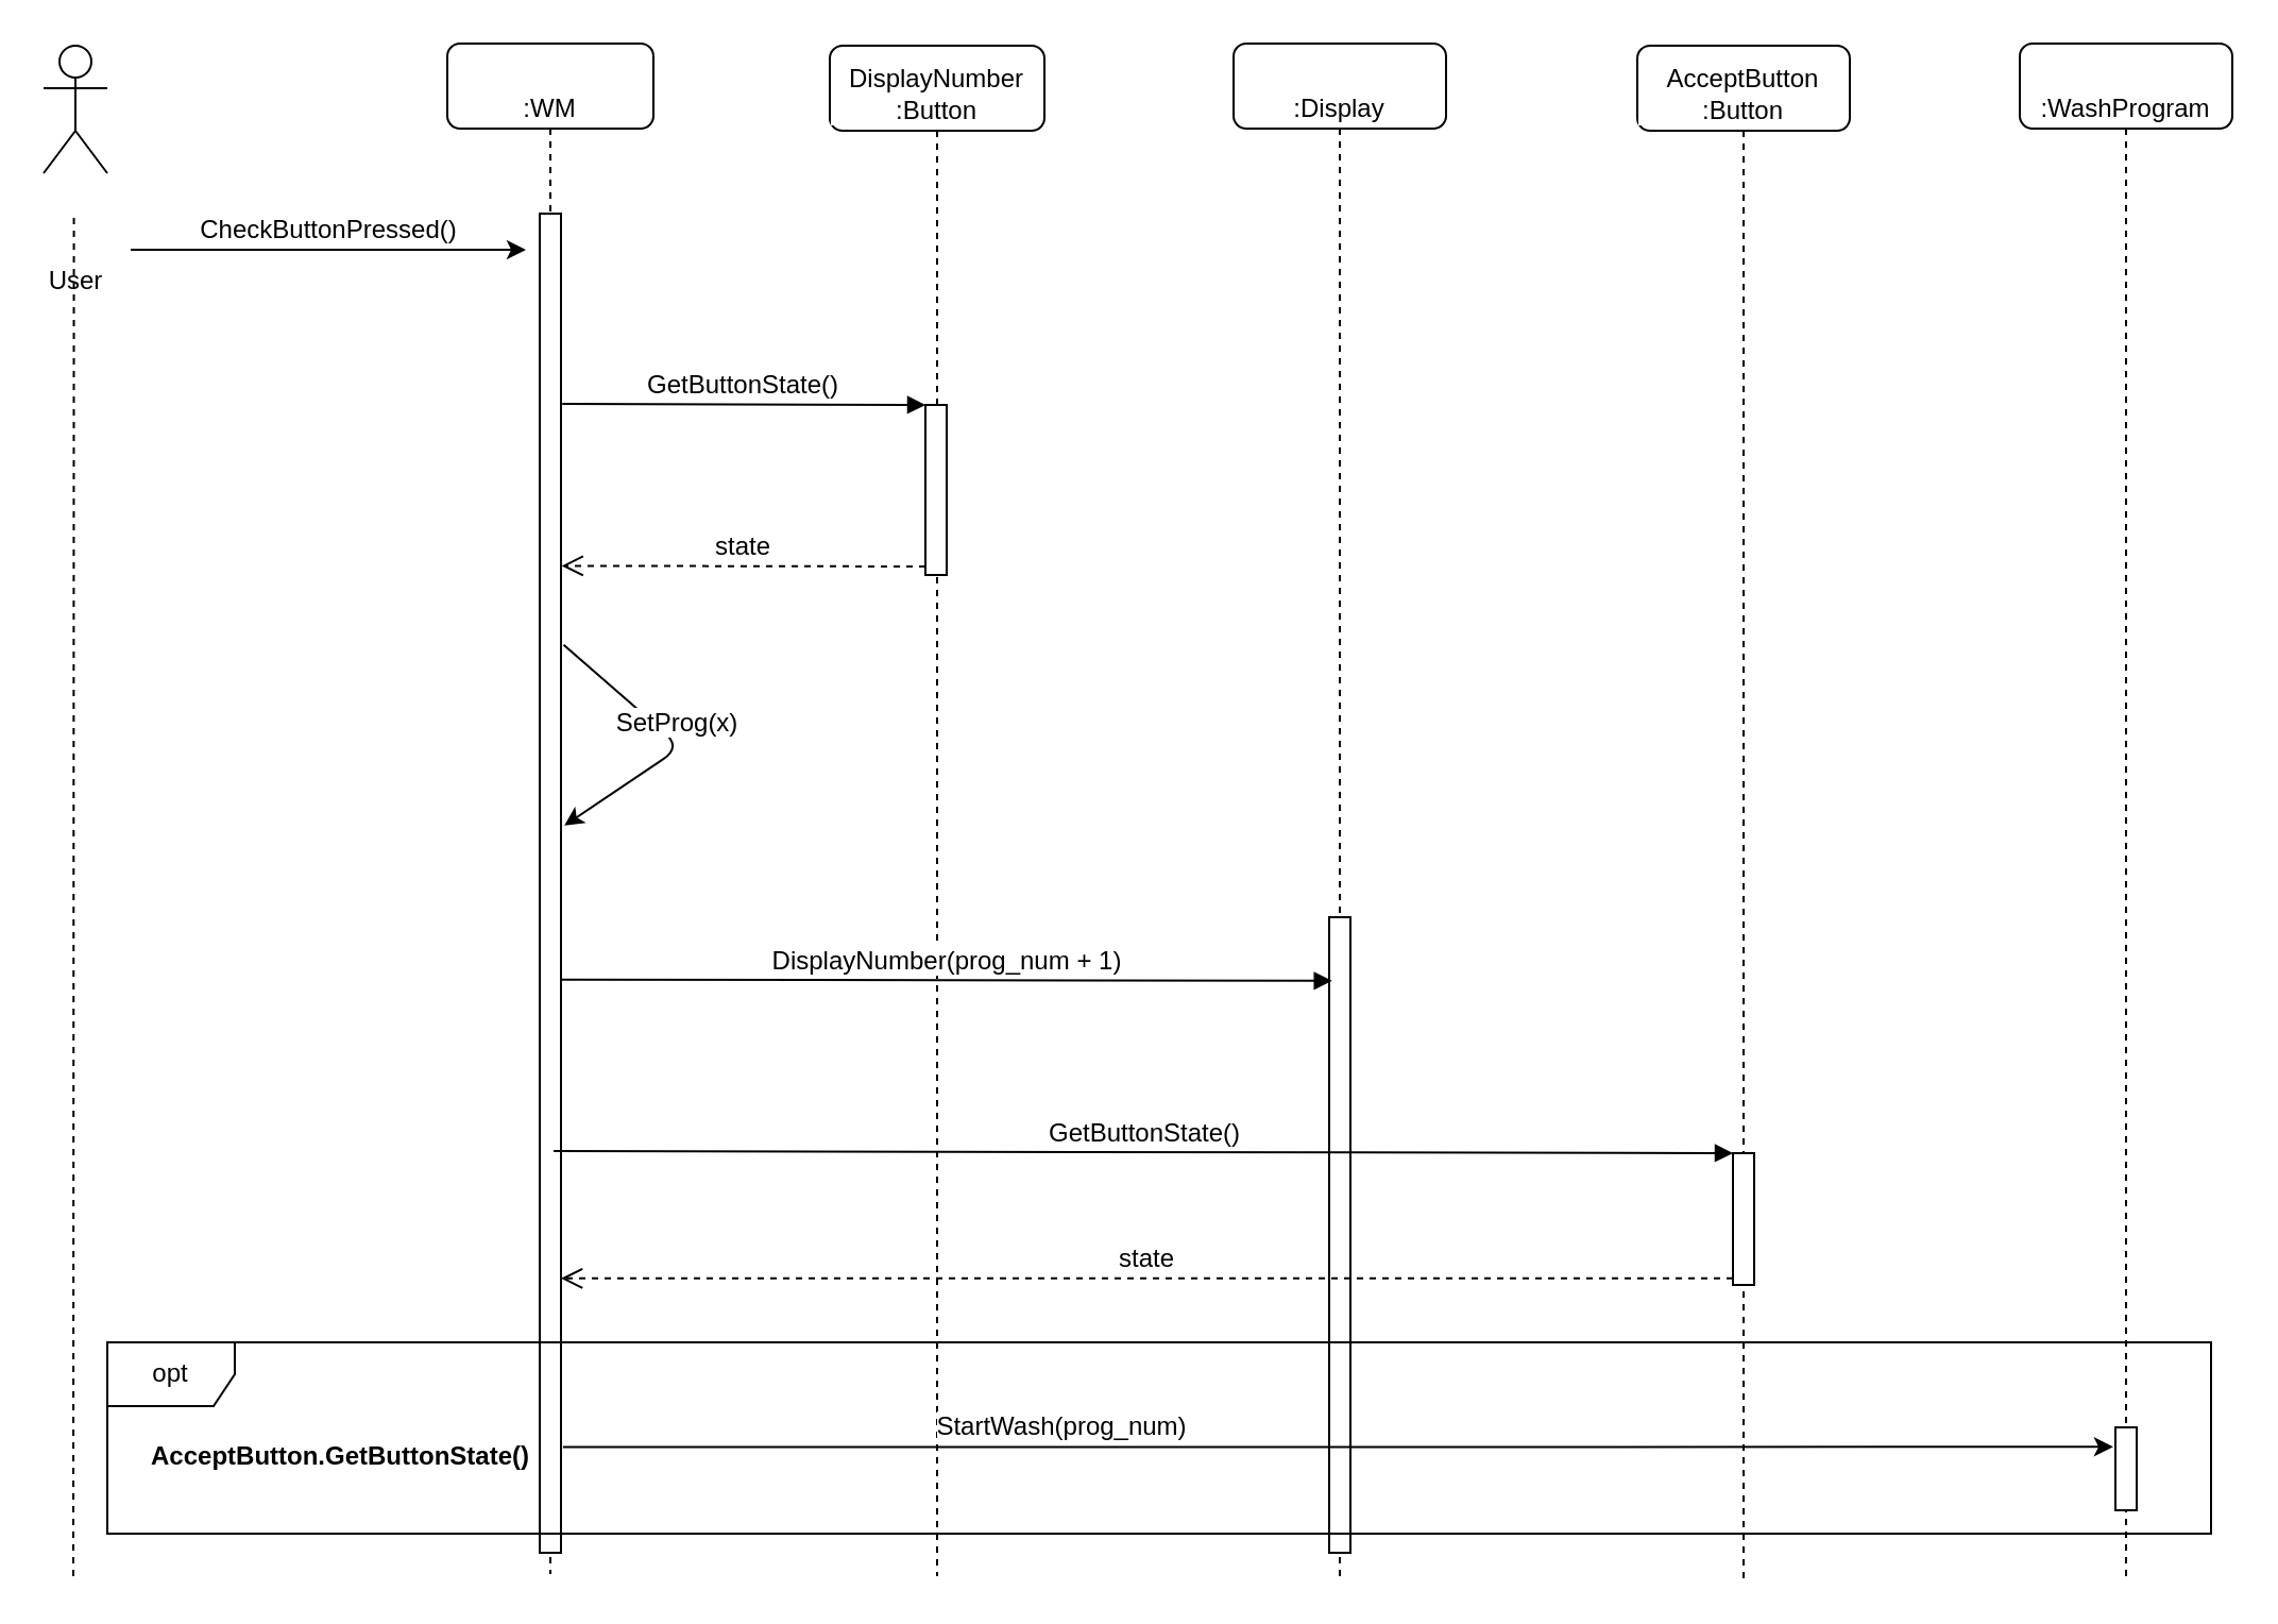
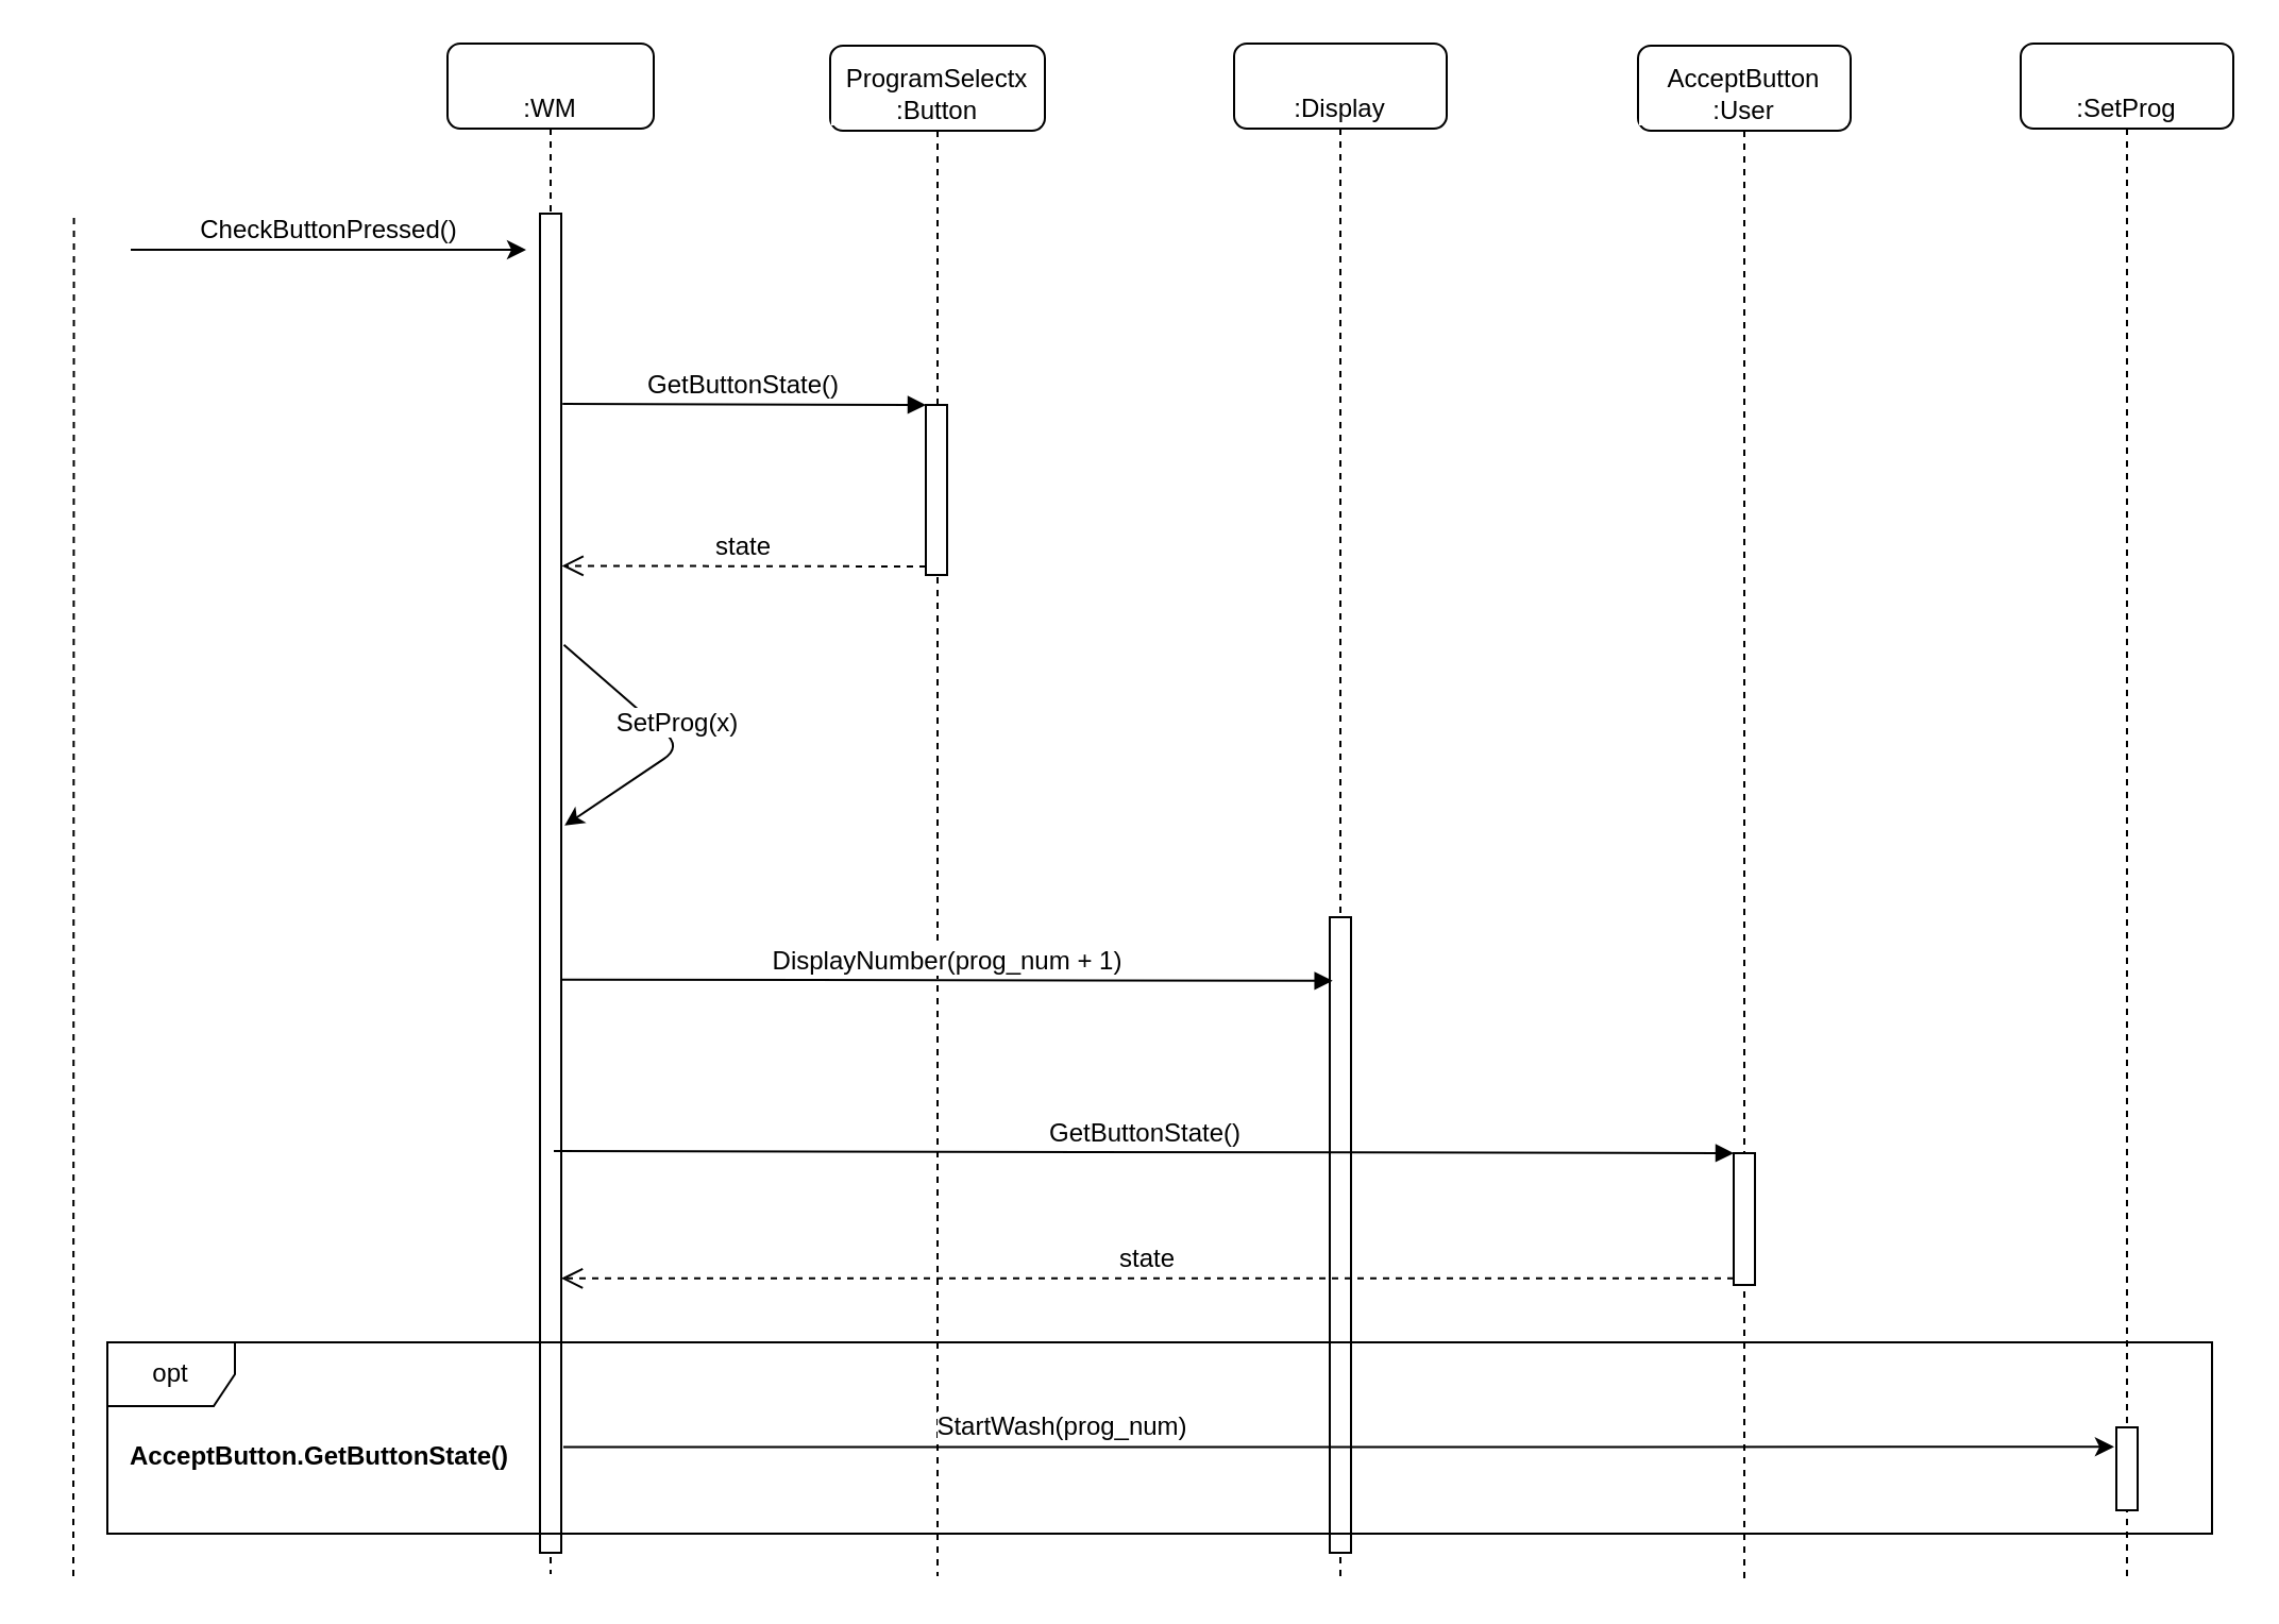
  <mxCell id="0" />
  <mxCell id="1" parent="0" />
- <mxCell id="2" value=":WashProgram" style="shape=umlLifeline;perimeter=lifelinePerimeter;whiteSpace=wrap;html=1;container=1;collapsible=0;recursiveResize=0;outlineConnect=0;rounded=1;shadow=0;comic=0;labelBackgroundColor=#ffffff;strokeColor=#000000;strokeWidth=1;fillColor=#FFFFFF;fontFamily=Helvetica;fontSize=12;fontColor=#000000;align=center;verticalAlign=bottom;" vertex="1" parent="1"><mxGeometry x="950" y="20" width="100" height="722" as="geometry" /></mxCell>
+ <mxCell id="2" value=":SetProg" style="shape=umlLifeline;perimeter=lifelinePerimeter;whiteSpace=wrap;html=1;container=1;collapsible=0;recursiveResize=0;outlineConnect=0;rounded=1;shadow=0;comic=0;labelBackgroundColor=#ffffff;strokeColor=#000000;strokeWidth=1;fillColor=#FFFFFF;fontFamily=Helvetica;fontSize=12;fontColor=#000000;align=center;verticalAlign=bottom;" vertex="1" parent="1"><mxGeometry x="950" y="20" width="100" height="722" as="geometry" /></mxCell>
  <mxCell id="3" value="" style="html=1;points=[];perimeter=orthogonalPerimeter;fontFamily=Helvetica;fontSize=12;labelBackgroundColor=#ffffff;verticalAlign=bottom;" vertex="1" parent="2"><mxGeometry x="45" y="651" width="10" height="39" as="geometry" /></mxCell>
- <mxCell id="4" value="DisplayNumber :Button" style="shape=umlLifeline;perimeter=lifelinePerimeter;whiteSpace=wrap;html=1;container=1;collapsible=0;recursiveResize=0;outlineConnect=0;rounded=1;shadow=0;comic=0;labelBackgroundColor=#ffffff;strokeColor=#000000;strokeWidth=1;fillColor=#FFFFFF;fontFamily=Helvetica;fontSize=12;fontColor=#000000;align=center;verticalAlign=bottom;" vertex="1" parent="1"><mxGeometry x="390" y="21" width="101" height="720" as="geometry" /></mxCell>
+ <mxCell id="4" value="ProgramSelectx :Button" style="shape=umlLifeline;perimeter=lifelinePerimeter;whiteSpace=wrap;html=1;container=1;collapsible=0;recursiveResize=0;outlineConnect=0;rounded=1;shadow=0;comic=0;labelBackgroundColor=#ffffff;strokeColor=#000000;strokeWidth=1;fillColor=#FFFFFF;fontFamily=Helvetica;fontSize=12;fontColor=#000000;align=center;verticalAlign=bottom;" vertex="1" parent="1"><mxGeometry x="390" y="21" width="101" height="720" as="geometry" /></mxCell>
  <mxCell id="5" value="" style="html=1;points=[];perimeter=orthogonalPerimeter;fontFamily=Helvetica;fontSize=12;labelBackgroundColor=#ffffff;verticalAlign=bottom;" vertex="1" parent="4"><mxGeometry x="45" y="169" width="10" height="80" as="geometry" /></mxCell>
- <mxCell id="6" value="AcceptButton :Button" style="shape=umlLifeline;perimeter=lifelinePerimeter;whiteSpace=wrap;html=1;container=1;collapsible=0;recursiveResize=0;outlineConnect=0;rounded=1;shadow=0;comic=0;labelBackgroundColor=#ffffff;strokeColor=#000000;strokeWidth=1;fillColor=#FFFFFF;fontFamily=Helvetica;fontSize=12;fontColor=#000000;align=center;verticalAlign=bottom;" vertex="1" parent="1"><mxGeometry x="770" y="21" width="100" height="721" as="geometry" /></mxCell>
+ <mxCell id="6" value="AcceptButton :User" style="shape=umlLifeline;perimeter=lifelinePerimeter;whiteSpace=wrap;html=1;container=1;collapsible=0;recursiveResize=0;outlineConnect=0;rounded=1;shadow=0;comic=0;labelBackgroundColor=#ffffff;strokeColor=#000000;strokeWidth=1;fillColor=#FFFFFF;fontFamily=Helvetica;fontSize=12;fontColor=#000000;align=center;verticalAlign=bottom;" vertex="1" parent="1"><mxGeometry x="770" y="21" width="100" height="721" as="geometry" /></mxCell>
  <mxCell id="7" value="" style="html=1;points=[];perimeter=orthogonalPerimeter;fontFamily=Helvetica;fontSize=12;labelBackgroundColor=#ffffff;verticalAlign=bottom;" vertex="1" parent="6"><mxGeometry x="45" y="521" width="10" height="62" as="geometry" /></mxCell>
- <mxCell id="8" value="User" style="shape=umlActor;verticalLabelPosition=bottom;labelBackgroundColor=#ffffff;verticalAlign=bottom;html=1;fontSize=12;fontFamily=Helvetica;" vertex="1" parent="1"><mxGeometry x="20" y="21" width="30" height="60" as="geometry" /></mxCell>
  <mxCell id="9" value="" style="endArrow=none;dashed=1;html=1;fontSize=12;fontFamily=Helvetica;labelBackgroundColor=#ffffff;verticalAlign=bottom;" edge="1" parent="1"><mxGeometry width="50" height="50" relative="1" as="geometry"><mxPoint x="34" y="741" as="sourcePoint" /><mxPoint x="34.29" y="101" as="targetPoint" /></mxGeometry></mxCell>
  <mxCell id="10" value=":Display" style="shape=umlLifeline;perimeter=lifelinePerimeter;whiteSpace=wrap;html=1;container=1;collapsible=0;recursiveResize=0;outlineConnect=0;rounded=1;shadow=0;comic=0;labelBackgroundColor=#ffffff;strokeColor=#000000;strokeWidth=1;fillColor=#FFFFFF;fontFamily=Helvetica;fontSize=12;fontColor=#000000;align=center;verticalAlign=bottom;" vertex="1" parent="1"><mxGeometry x="580" y="20" width="100" height="721" as="geometry" /></mxCell>
  <mxCell id="11" value="" style="html=1;points=[];perimeter=orthogonalPerimeter;fontFamily=Helvetica;fontSize=12;labelBackgroundColor=#ffffff;verticalAlign=bottom;" vertex="1" parent="10"><mxGeometry x="45" y="411" width="10" height="299" as="geometry" /></mxCell>
  <mxCell id="12" value=":WM" style="shape=umlLifeline;perimeter=lifelinePerimeter;whiteSpace=wrap;html=1;container=1;collapsible=0;recursiveResize=0;outlineConnect=0;rounded=1;shadow=0;comic=0;labelBackgroundColor=#ffffff;strokeColor=#000000;strokeWidth=1;fillColor=#FFFFFF;fontFamily=Helvetica;fontSize=12;fontColor=#000000;align=center;verticalAlign=bottom;" vertex="1" parent="1"><mxGeometry x="210" y="20" width="97" height="720" as="geometry" /></mxCell>
  <mxCell id="13" value="" style="html=1;points=[];perimeter=orthogonalPerimeter;fontFamily=Helvetica;fontSize=12;labelBackgroundColor=#ffffff;verticalAlign=bottom;" vertex="1" parent="12"><mxGeometry x="43.5" y="80" width="10" height="630" as="geometry" /></mxCell>
  <mxCell id="14" value="SetProg(x)" style="endArrow=classic;html=1;entryX=1.158;entryY=0.457;entryDx=0;entryDy=0;entryPerimeter=0;fontFamily=Helvetica;fontSize=12;labelBackgroundColor=#ffffff;verticalAlign=bottom;exitX=1.126;exitY=0.322;exitDx=0;exitDy=0;exitPerimeter=0;" edge="1" parent="12" source="13" target="13"><mxGeometry width="50" height="50" relative="1" as="geometry"><mxPoint x="100" y="281" as="sourcePoint" /><mxPoint x="50.005" y="384.364" as="targetPoint" /><Array as="points"><mxPoint x="110" y="331" /></Array></mxGeometry></mxCell>
  <mxCell id="15" value="CheckButtonPressed()" style="endArrow=classic;html=1;fontFamily=Helvetica;fontSize=12;labelBackgroundColor=#ffffff;verticalAlign=bottom;" edge="1" parent="1"><mxGeometry width="50" height="50" relative="1" as="geometry"><mxPoint x="61" y="117" as="sourcePoint" /><mxPoint x="247" y="117" as="targetPoint" /></mxGeometry></mxCell>
  <mxCell id="16" value="StartWash(prog_num)" style="edgeStyle=orthogonalEdgeStyle;rounded=0;orthogonalLoop=1;jettySize=auto;html=1;fontFamily=Helvetica;fontSize=12;labelBackgroundColor=#ffffff;verticalAlign=bottom;exitX=1.097;exitY=0.921;exitDx=0;exitDy=0;exitPerimeter=0;entryX=-0.104;entryY=0.235;entryDx=0;entryDy=0;entryPerimeter=0;" edge="1" parent="1" source="13" target="3"><mxGeometry x="-0.355" relative="1" as="geometry"><mxPoint x="310" y="681" as="sourcePoint" /><mxPoint x="980" y="681" as="targetPoint" /><Array as="points" /><mxPoint as="offset" /></mxGeometry></mxCell>
  <mxCell id="17" value="GetButtonState()" style="html=1;verticalAlign=bottom;endArrow=block;entryX=0;entryY=0;fontFamily=Helvetica;fontSize=12;labelBackgroundColor=#ffffff;" edge="1" parent="1" target="7"><mxGeometry relative="1" as="geometry"><mxPoint x="260" y="541" as="sourcePoint" /></mxGeometry></mxCell>
  <mxCell id="18" value="state" style="html=1;verticalAlign=bottom;endArrow=open;dashed=1;endSize=8;exitX=0;exitY=0.95;fontFamily=Helvetica;fontSize=12;labelBackgroundColor=#ffffff;" edge="1" parent="1" source="7" target="13"><mxGeometry relative="1" as="geometry"><mxPoint x="280" y="600" as="targetPoint" /></mxGeometry></mxCell>
  <mxCell id="19" value="GetButtonState()" style="html=1;verticalAlign=bottom;endArrow=block;entryX=0;entryY=0;fontFamily=Helvetica;fontSize=12;labelBackgroundColor=#ffffff;exitX=1.063;exitY=0.142;exitDx=0;exitDy=0;exitPerimeter=0;" edge="1" parent="1" source="13" target="5"><mxGeometry relative="1" as="geometry"><mxPoint x="290" y="190" as="sourcePoint" /></mxGeometry></mxCell>
  <mxCell id="20" value="state" style="html=1;verticalAlign=bottom;endArrow=open;dashed=1;endSize=8;exitX=0;exitY=0.95;fontFamily=Helvetica;fontSize=12;labelBackgroundColor=#ffffff;entryX=1.031;entryY=0.263;entryDx=0;entryDy=0;entryPerimeter=0;" edge="1" parent="1" source="5" target="13"><mxGeometry relative="1" as="geometry"><mxPoint x="280" y="266" as="targetPoint" /></mxGeometry></mxCell>
  <mxCell id="21" value="DisplayNumber(prog_num + 1)" style="html=1;verticalAlign=bottom;endArrow=block;fontFamily=Helvetica;fontSize=12;labelBackgroundColor=#ffffff;exitX=0.967;exitY=0.572;exitDx=0;exitDy=0;exitPerimeter=0;entryX=0.135;entryY=0.1;entryDx=0;entryDy=0;entryPerimeter=0;" edge="1" parent="1" source="13" target="11"><mxGeometry width="80" relative="1" as="geometry"><mxPoint x="290" y="461" as="sourcePoint" /><mxPoint x="611" y="461" as="targetPoint" /></mxGeometry></mxCell>
  <mxCell id="22" value="opt" style="shape=umlFrame;whiteSpace=wrap;html=1;labelBackgroundColor=#ffffff;fontFamily=Helvetica;fontSize=12;" vertex="1" parent="1"><mxGeometry x="50" y="631" width="990" height="90" as="geometry" /></mxCell>
- <mxCell id="23" value="AcceptButton.GetButtonState()" style="text;align=center;fontStyle=1;verticalAlign=middle;spacingLeft=3;spacingRight=3;strokeColor=none;rotatable=0;points=[[0,0.5],[1,0.5]];portConstraint=eastwest;labelBackgroundColor=#ffffff;fontFamily=Helvetica;fontSize=12;" vertex="1" parent="1"><mxGeometry x="120" y="671" width="80" height="26" as="geometry" /></mxCell>
+ <mxCell id="23" value="AcceptButton.GetButtonState()" style="text;align=center;fontStyle=1;verticalAlign=middle;spacingLeft=3;spacingRight=3;strokeColor=none;rotatable=0;points=[[0,0.5],[1,0.5]];portConstraint=eastwest;labelBackgroundColor=#ffffff;fontFamily=Helvetica;fontSize=12;" vertex="1" parent="1"><mxGeometry x="110" y="671" width="80" height="26" as="geometry" /></mxCell>
